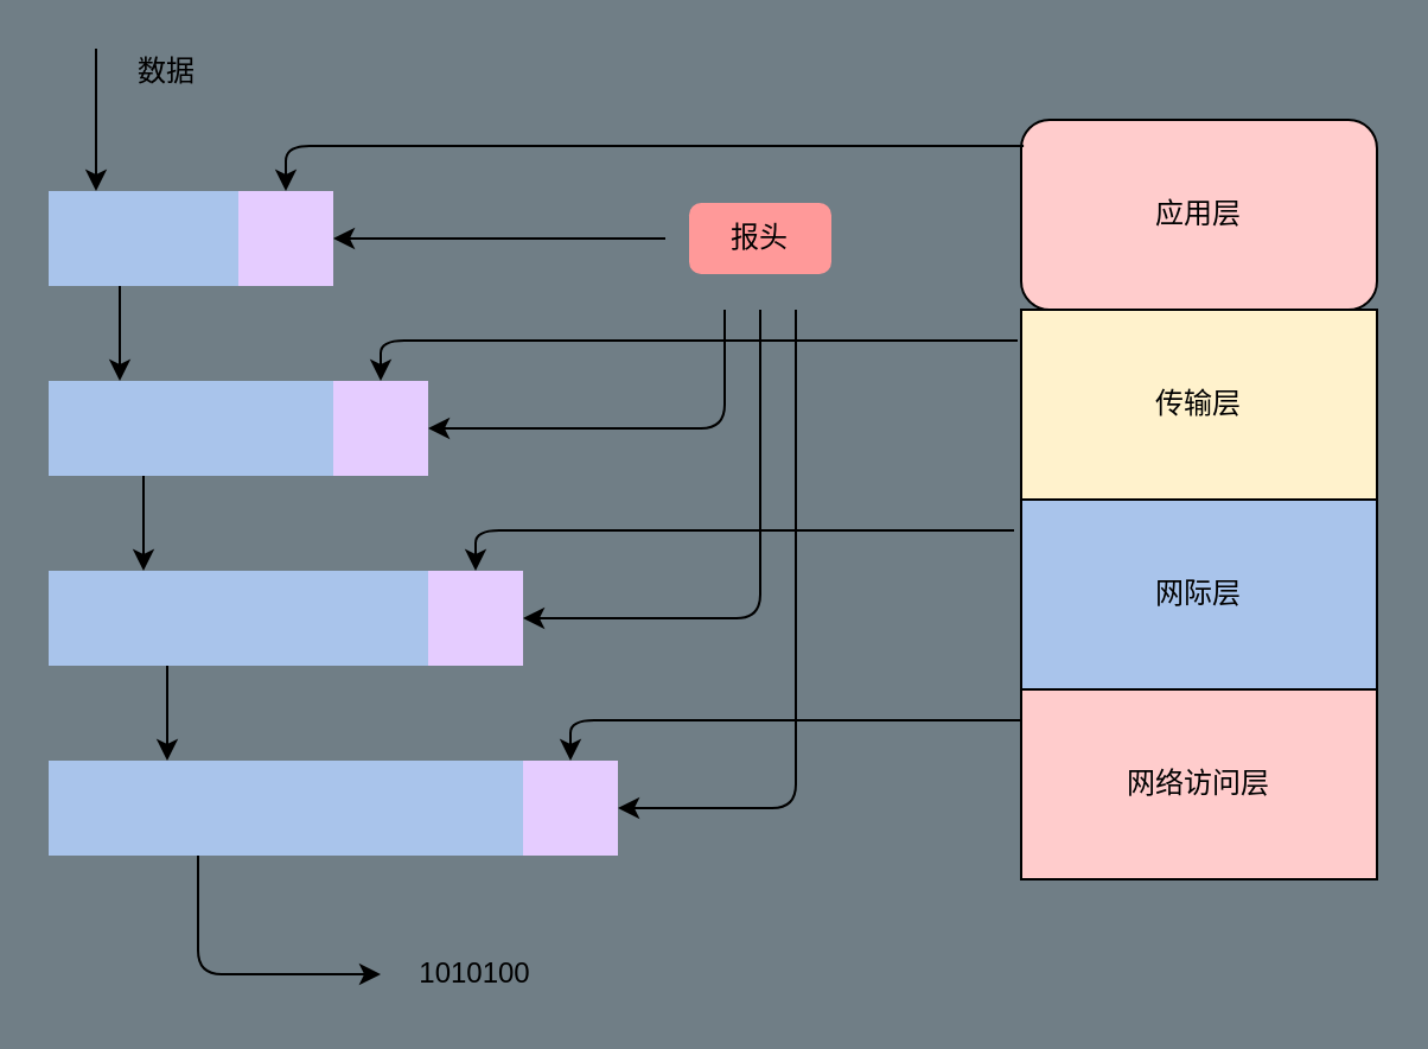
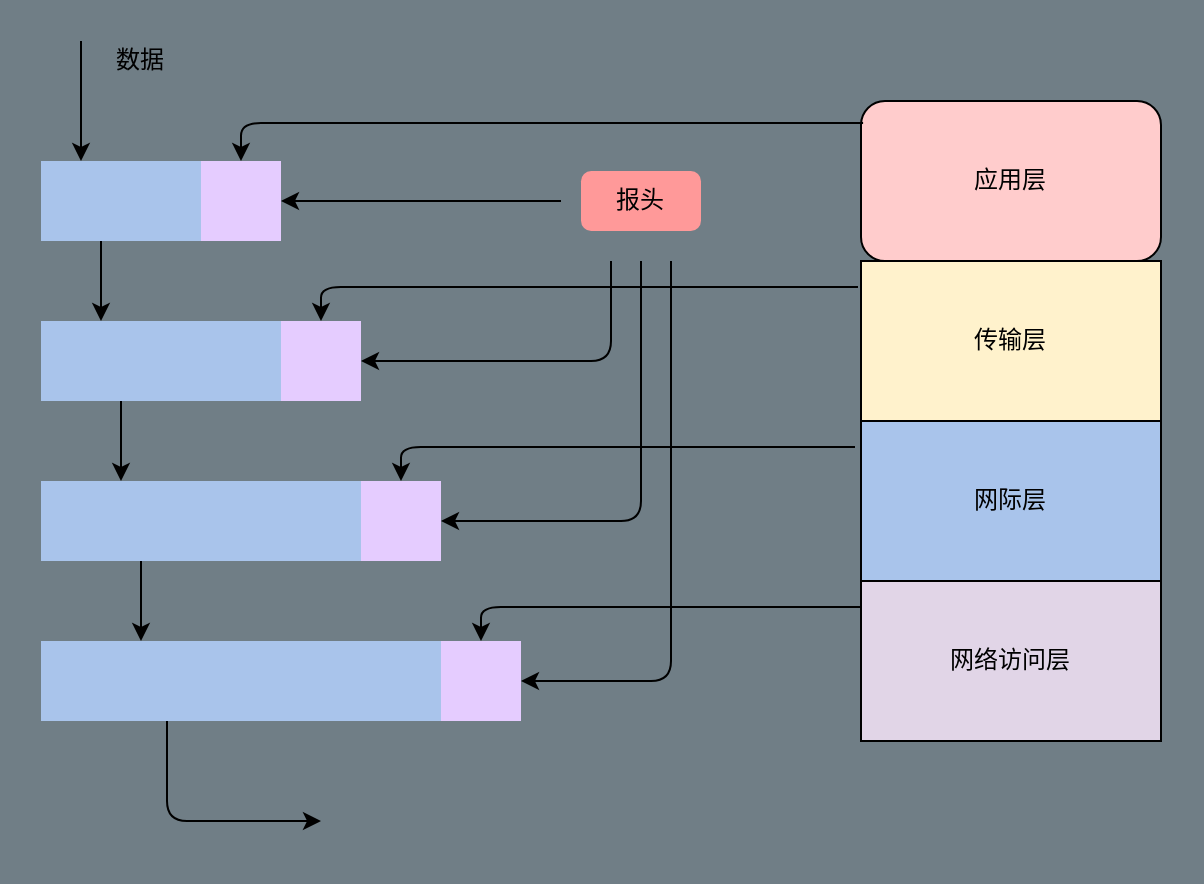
  <mxCell id="0" />
  <mxCell id="1" parent="0" />
  <mxCell id="2" value="应用层" style="whiteSpace=wrap;html=1;fillColor=#FFCCCC;strokeColor=#000000;rounded=1;" vertex="1" parent="1"><mxGeometry x="430" y="50" width="150" height="80" as="geometry" /></mxCell>
  <mxCell id="3" value="传输层" style="rounded=0;whiteSpace=wrap;html=1;fillColor=#fff2cc;strokeColor=#000000;" vertex="1" parent="1"><mxGeometry x="430" y="130" width="150" height="80" as="geometry" /></mxCell>
  <mxCell id="4" value="网际层" style="rounded=0;whiteSpace=wrap;html=1;fillColor=#a9c4eb;strokeColor=#000000;" vertex="1" parent="1"><mxGeometry x="430" y="210" width="150" height="80" as="geometry" /></mxCell>
- <mxCell id="5" value="网络访问层" style="rounded=0;whiteSpace=wrap;html=1;fillColor=#FFCCCC;strokeColor=#000000;" vertex="1" parent="1"><mxGeometry x="430" y="290" width="150" height="80" as="geometry" /></mxCell>
+ <mxCell id="5" value="网络访问层" style="rounded=0;whiteSpace=wrap;html=1;fillColor=#e1d5e7;strokeColor=#000000;" vertex="1" parent="1"><mxGeometry x="430" y="290" width="150" height="80" as="geometry" /></mxCell>
  <mxCell id="6" value="" style="rounded=0;whiteSpace=wrap;html=1;strokeColor=none;fillColor=#A9C4EB;" vertex="1" parent="1"><mxGeometry x="20" y="80" width="80" height="40" as="geometry" /></mxCell>
  <mxCell id="7" value="" style="rounded=0;whiteSpace=wrap;html=1;strokeColor=none;fillColor=#E5CCFF;" vertex="1" parent="1"><mxGeometry x="100" y="80" width="40" height="40" as="geometry" /></mxCell>
  <mxCell id="8" value="" style="rounded=0;whiteSpace=wrap;html=1;strokeColor=none;fillColor=#A9C4EB;" vertex="1" parent="1"><mxGeometry x="20" y="160" width="120" height="40" as="geometry" /></mxCell>
  <mxCell id="9" value="" style="rounded=0;whiteSpace=wrap;html=1;strokeColor=none;fillColor=#E5CCFF;" vertex="1" parent="1"><mxGeometry x="140" y="160" width="40" height="40" as="geometry" /></mxCell>
  <mxCell id="10" value="" style="rounded=0;whiteSpace=wrap;html=1;strokeColor=none;fillColor=#A9C4EB;" vertex="1" parent="1"><mxGeometry x="20" y="240" width="160" height="40" as="geometry" /></mxCell>
  <mxCell id="11" value="" style="rounded=0;whiteSpace=wrap;html=1;strokeColor=none;fillColor=#E5CCFF;" vertex="1" parent="1"><mxGeometry x="180" y="240" width="40" height="40" as="geometry" /></mxCell>
  <mxCell id="12" value="" style="rounded=0;whiteSpace=wrap;html=1;strokeColor=none;fillColor=#A9C4EB;" vertex="1" parent="1"><mxGeometry x="20" y="320" width="210" height="40" as="geometry" /></mxCell>
  <mxCell id="13" value="" style="rounded=0;whiteSpace=wrap;html=1;strokeColor=none;fillColor=#E5CCFF;" vertex="1" parent="1"><mxGeometry x="220" y="320" width="40" height="40" as="geometry" /></mxCell>
  <mxCell id="14" value="" style="endArrow=none;startArrow=classic;html=1;exitX=1;exitY=0.5;exitDx=0;exitDy=0;endFill=0;" edge="1" parent="1" source="7"><mxGeometry width="50" height="50" relative="1" as="geometry"><mxPoint x="190" y="140" as="sourcePoint" /><mxPoint x="280" y="100" as="targetPoint" /></mxGeometry></mxCell>
  <mxCell id="15" value="" style="endArrow=none;startArrow=classic;html=1;exitX=0.25;exitY=0;exitDx=0;exitDy=0;endFill=0;" edge="1" parent="1" source="6"><mxGeometry width="50" height="50" relative="1" as="geometry"><mxPoint x="150" y="110" as="sourcePoint" /><mxPoint x="40" y="20" as="targetPoint" /></mxGeometry></mxCell>
  <mxCell id="16" value="数据" style="text;html=1;strokeColor=none;fillColor=none;align=center;verticalAlign=middle;whiteSpace=wrap;rounded=0;" vertex="1" parent="1"><mxGeometry x="50" y="20" width="40" height="20" as="geometry" /></mxCell>
  <mxCell id="17" value="" style="endArrow=none;startArrow=classic;html=1;exitX=0.25;exitY=0;exitDx=0;exitDy=0;endFill=0;" edge="1" parent="1" source="8"><mxGeometry width="50" height="50" relative="1" as="geometry"><mxPoint x="50" y="90" as="sourcePoint" /><mxPoint x="50" y="120" as="targetPoint" /></mxGeometry></mxCell>
  <mxCell id="18" value="" style="endArrow=none;startArrow=classic;html=1;exitX=0.25;exitY=0;exitDx=0;exitDy=0;endFill=0;" edge="1" parent="1" source="10"><mxGeometry width="50" height="50" relative="1" as="geometry"><mxPoint x="60" y="170" as="sourcePoint" /><mxPoint x="60" y="200" as="targetPoint" /></mxGeometry></mxCell>
  <mxCell id="19" value="" style="endArrow=none;startArrow=classic;html=1;endFill=0;" edge="1" parent="1"><mxGeometry width="50" height="50" relative="1" as="geometry"><mxPoint x="70" y="320" as="sourcePoint" /><mxPoint x="70" y="280" as="targetPoint" /></mxGeometry></mxCell>
  <mxCell id="20" value="报头" style="rounded=1;whiteSpace=wrap;html=1;strokeColor=none;fillColor=#FF9999;arcSize=17;" vertex="1" parent="1"><mxGeometry x="290" y="85" width="60" height="30" as="geometry" /></mxCell>
  <mxCell id="21" value="" style="endArrow=none;startArrow=classic;html=1;exitX=1;exitY=0.5;exitDx=0;exitDy=0;endFill=0;" edge="1" parent="1" source="9"><mxGeometry width="50" height="50" relative="1" as="geometry"><mxPoint x="150" y="110" as="sourcePoint" /><mxPoint x="305" y="130" as="targetPoint" /><Array as="points"><mxPoint x="305" y="180" /></Array></mxGeometry></mxCell>
  <mxCell id="22" value="" style="endArrow=none;startArrow=classic;html=1;exitX=1;exitY=0.5;exitDx=0;exitDy=0;endFill=0;" edge="1" parent="1" source="11"><mxGeometry width="50" height="50" relative="1" as="geometry"><mxPoint x="190" y="190" as="sourcePoint" /><mxPoint x="320" y="130" as="targetPoint" /><Array as="points"><mxPoint x="320" y="260" /></Array></mxGeometry></mxCell>
  <mxCell id="23" value="" style="endArrow=none;startArrow=classic;html=1;exitX=1;exitY=0.5;exitDx=0;exitDy=0;endFill=0;" edge="1" parent="1" source="13"><mxGeometry width="50" height="50" relative="1" as="geometry"><mxPoint x="200" y="200" as="sourcePoint" /><mxPoint x="335" y="130" as="targetPoint" /><Array as="points"><mxPoint x="335" y="340" /></Array></mxGeometry></mxCell>
  <mxCell id="24" value="" style="endArrow=classic;html=1;exitX=0.007;exitY=0.138;exitDx=0;exitDy=0;exitPerimeter=0;entryX=0.5;entryY=0;entryDx=0;entryDy=0;" edge="1" parent="1" source="2" target="7"><mxGeometry width="50" height="50" relative="1" as="geometry"><mxPoint x="260" y="80" as="sourcePoint" /><mxPoint x="130" y="40" as="targetPoint" /><Array as="points"><mxPoint x="120" y="61" /></Array></mxGeometry></mxCell>
  <mxCell id="25" value="" style="endArrow=classic;html=1;exitX=-0.01;exitY=0.163;exitDx=0;exitDy=0;entryX=0.5;entryY=0;entryDx=0;entryDy=0;exitPerimeter=0;" edge="1" parent="1" source="3" target="9"><mxGeometry width="50" height="50" relative="1" as="geometry"><mxPoint x="360" y="190" as="sourcePoint" /><mxPoint x="410" y="140" as="targetPoint" /><Array as="points"><mxPoint x="160" y="143" /></Array></mxGeometry></mxCell>
  <mxCell id="26" value="" style="endArrow=classic;html=1;exitX=-0.02;exitY=0.163;exitDx=0;exitDy=0;exitPerimeter=0;entryX=0.5;entryY=0;entryDx=0;entryDy=0;" edge="1" parent="1" source="4" target="11"><mxGeometry width="50" height="50" relative="1" as="geometry"><mxPoint x="360" y="250" as="sourcePoint" /><mxPoint x="410" y="200" as="targetPoint" /><Array as="points"><mxPoint x="200" y="223" /></Array></mxGeometry></mxCell>
  <mxCell id="27" value="" style="endArrow=classic;html=1;entryX=0.5;entryY=0;entryDx=0;entryDy=0;" edge="1" parent="1"><mxGeometry width="50" height="50" relative="1" as="geometry"><mxPoint x="430" y="303" as="sourcePoint" /><mxPoint x="240" y="320" as="targetPoint" /><Array as="points"><mxPoint x="240" y="303" /></Array></mxGeometry></mxCell>
  <mxCell id="28" value="" style="endArrow=classic;html=1;" edge="1" parent="1"><mxGeometry width="50" height="50" relative="1" as="geometry"><mxPoint x="83" y="360" as="sourcePoint" /><mxPoint x="160" y="410" as="targetPoint" /><Array as="points"><mxPoint x="83" y="410" /></Array></mxGeometry></mxCell>
- <mxCell id="29" value="1010100" style="text;html=1;strokeColor=none;fillColor=none;align=center;verticalAlign=middle;whiteSpace=wrap;rounded=0;" vertex="1" parent="1"><mxGeometry x="180" y="400" width="40" height="20" as="geometry" /></mxCell>
